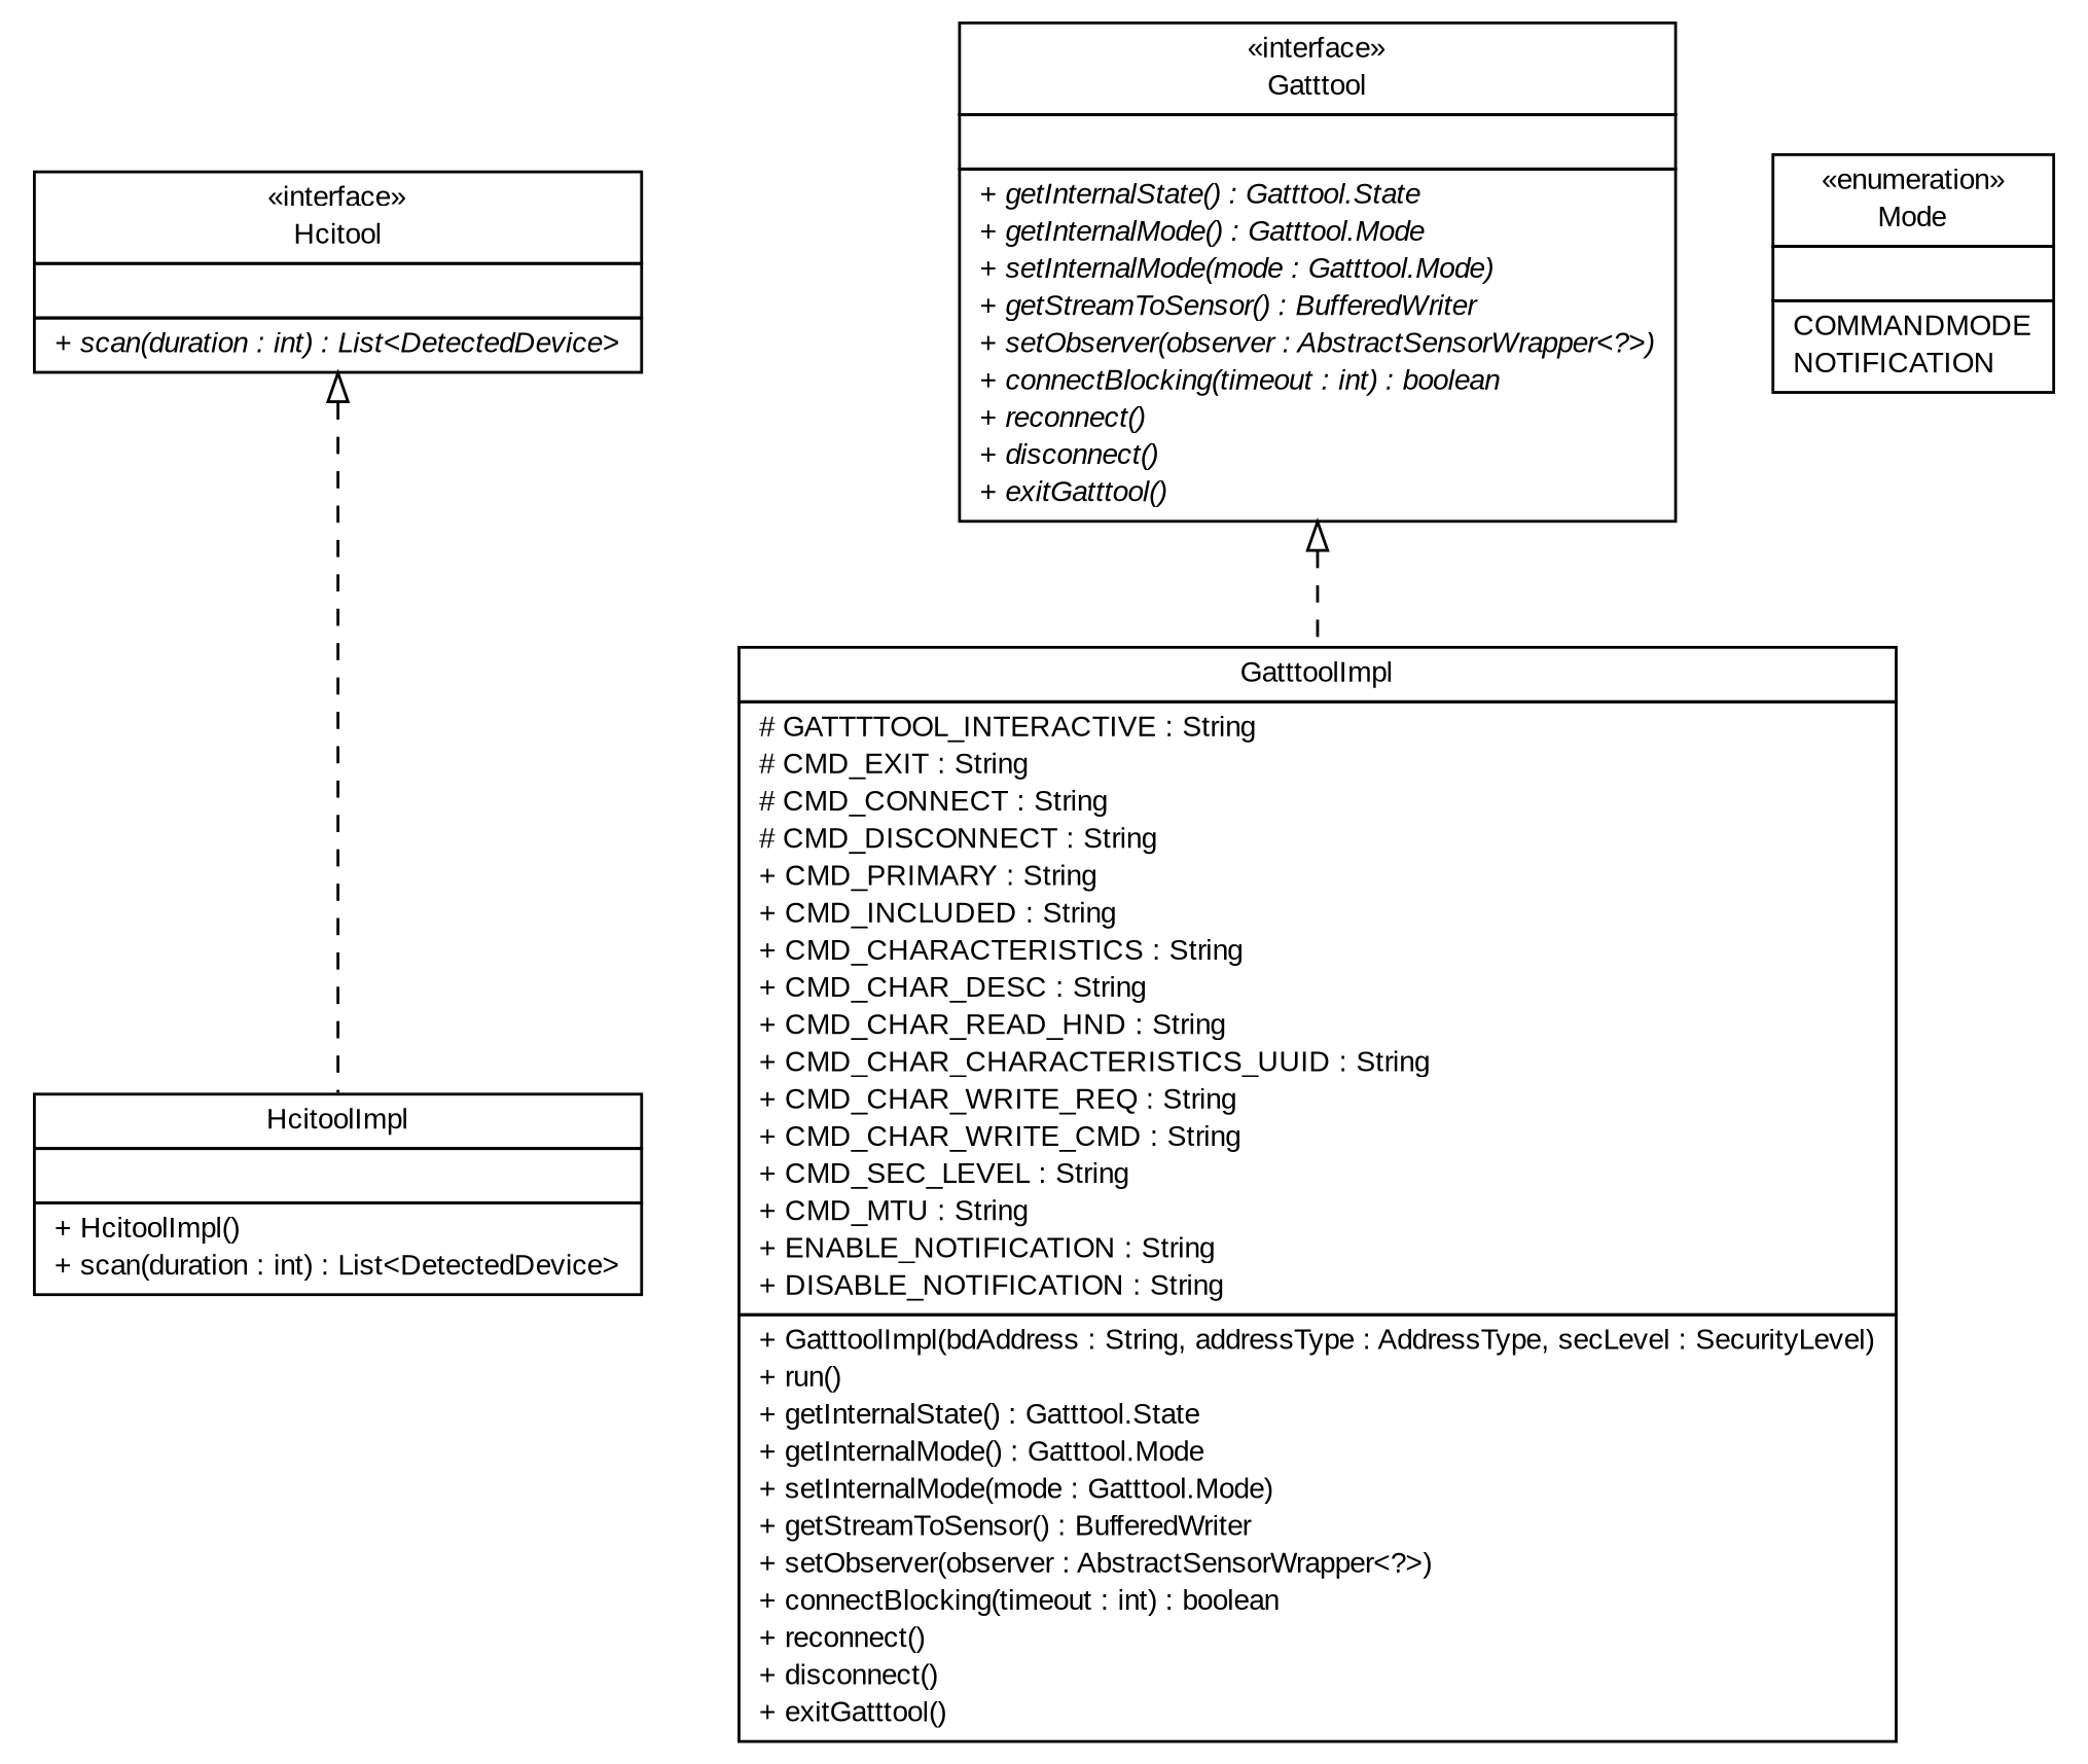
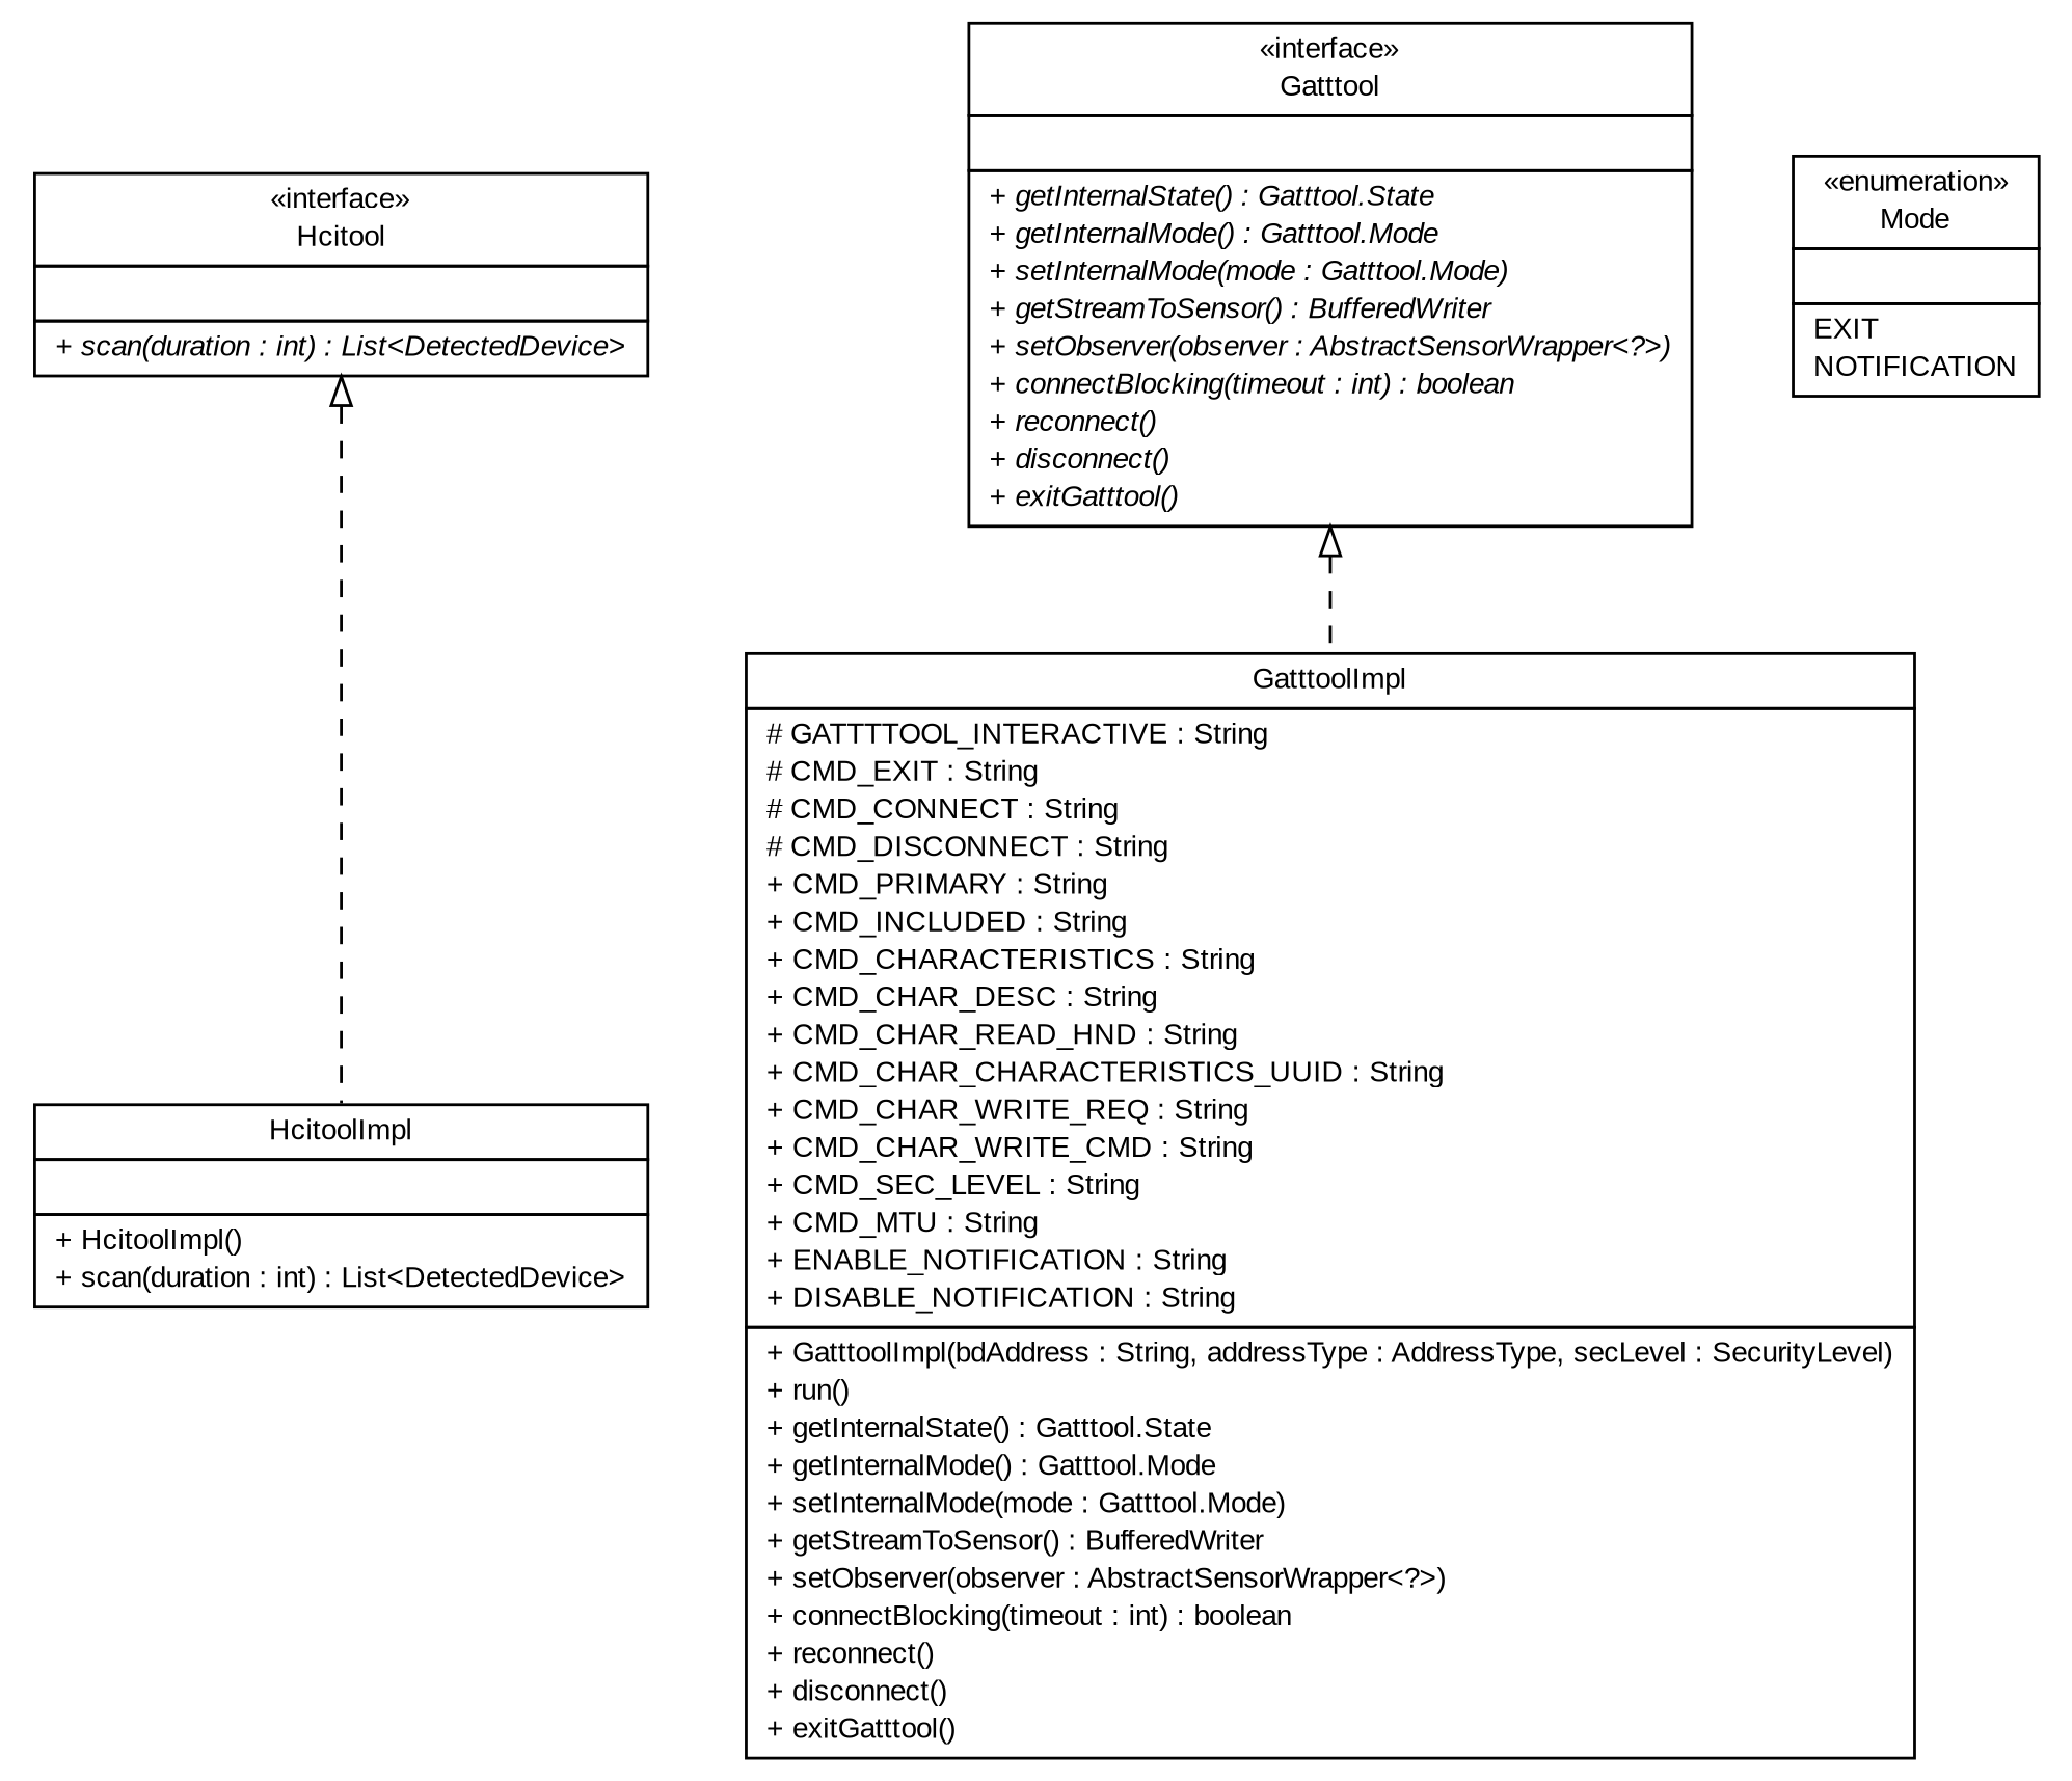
  digraph {
    nodesep=0.25
    ranksep=0.5
    node [fontcolor=black fontname=arial fontsize=10.0 shape=plaintext]
    edge [arrowtail=empty dir=back fontname=arial fontsize=10 headport=p labelfontname=arial labelfontsize=10 style=dashed tailport=p]
    n1 [label=<<table title="de.fhg.fit.biomos.sensorplatform.tools.HcitoolImpl" border="0" cellborder="1" cellspacing="0" cellpadding="2" port="p" href="./HcitoolImpl.html"> 		<tr><td><table border="0" cellspacing="0" cellpadding="1"> <tr><td align="center" balign="center"> HcitoolImpl </td></tr> 		</table></td></tr> 		<tr><td><table border="0" cellspacing="0" cellpadding="1"> <tr><td align="left" balign="left">  </td></tr> 		</table></td></tr> 		<tr><td><table border="0" cellspacing="0" cellpadding="1"> <tr><td align="left" balign="left"> + HcitoolImpl() </td></tr> <tr><td align="left" balign="left"> + scan(duration : int) : List&lt;DetectedDevice&gt; </td></tr> 		</table></td></tr> 		</table>>]
    n2 [label=<<table title="de.fhg.fit.biomos.sensorplatform.tools.Hcitool" border="0" cellborder="1" cellspacing="0" cellpadding="2" port="p" href="./Hcitool.html"> 		<tr><td><table border="0" cellspacing="0" cellpadding="1"> <tr><td align="center" balign="center"> &#171;interface&#187; </td></tr> <tr><td align="center" balign="center"> Hcitool </td></tr> 		</table></td></tr> 		<tr><td><table border="0" cellspacing="0" cellpadding="1"> <tr><td align="left" balign="left">  </td></tr> 		</table></td></tr> 		<tr><td><table border="0" cellspacing="0" cellpadding="1"> <tr><td align="left" balign="left"><font face="arial italic" point-size="10.0"> + scan(duration : int) : List&lt;DetectedDevice&gt; </font></td></tr> 		</table></td></tr> 		</table>>]
    n3 [label=<<table title="de.fhg.fit.biomos.sensorplatform.tools.GatttoolImpl" border="0" cellborder="1" cellspacing="0" cellpadding="2" port="p" href="./GatttoolImpl.html"> 		<tr><td><table border="0" cellspacing="0" cellpadding="1"> <tr><td align="center" balign="center"> GatttoolImpl </td></tr> 		</table></td></tr> 		<tr><td><table border="0" cellspacing="0" cellpadding="1"> <tr><td align="left" balign="left"> # GATTTTOOL_INTERACTIVE : String </td></tr> <tr><td align="left" balign="left"> # CMD_EXIT : String </td></tr> <tr><td align="left" balign="left"> # CMD_CONNECT : String </td></tr> <tr><td align="left" balign="left"> # CMD_DISCONNECT : String </td></tr> <tr><td align="left" balign="left"> + CMD_PRIMARY : String </td></tr> <tr><td align="left" balign="left"> + CMD_INCLUDED : String </td></tr> <tr><td align="left" balign="left"> + CMD_CHARACTERISTICS : String </td></tr> <tr><td align="left" balign="left"> + CMD_CHAR_DESC : String </td></tr> <tr><td align="left" balign="left"> + CMD_CHAR_READ_HND : String </td></tr> <tr><td align="left" balign="left"> + CMD_CHAR_CHARACTERISTICS_UUID : String </td></tr> <tr><td align="left" balign="left"> + CMD_CHAR_WRITE_REQ : String </td></tr> <tr><td align="left" balign="left"> + CMD_CHAR_WRITE_CMD : String </td></tr> <tr><td align="left" balign="left"> + CMD_SEC_LEVEL : String </td></tr> <tr><td align="left" balign="left"> + CMD_MTU : String </td></tr> <tr><td align="left" balign="left"> + ENABLE_NOTIFICATION : String </td></tr> <tr><td align="left" balign="left"> + DISABLE_NOTIFICATION : String </td></tr> 		</table></td></tr> 		<tr><td><table border="0" cellspacing="0" cellpadding="1"> <tr><td align="left" balign="left"> + GatttoolImpl(bdAddress : String, addressType : AddressType, secLevel : SecurityLevel) </td></tr> <tr><td align="left" balign="left"> + run() </td></tr> <tr><td align="left" balign="left"> + getInternalState() : Gatttool.State </td></tr> <tr><td align="left" balign="left"> + getInternalMode() : Gatttool.Mode </td></tr> <tr><td align="left" balign="left"> + setInternalMode(mode : Gatttool.Mode) </td></tr> <tr><td align="left" balign="left"> + getStreamToSensor() : BufferedWriter </td></tr> <tr><td align="left" balign="left"> + setObserver(observer : AbstractSensorWrapper&lt;?&gt;) </td></tr> <tr><td align="left" balign="left"> + connectBlocking(timeout : int) : boolean </td></tr> <tr><td align="left" balign="left"> + reconnect() </td></tr> <tr><td align="left" balign="left"> + disconnect() </td></tr> <tr><td align="left" balign="left"> + exitGatttool() </td></tr> 		</table></td></tr> 		</table>>]
    n4 [label=<<table title="de.fhg.fit.biomos.sensorplatform.tools.Gatttool" border="0" cellborder="1" cellspacing="0" cellpadding="2" port="p" href="./Gatttool.html"> 		<tr><td><table border="0" cellspacing="0" cellpadding="1"> <tr><td align="center" balign="center"> &#171;interface&#187; </td></tr> <tr><td align="center" balign="center"> Gatttool </td></tr> 		</table></td></tr> 		<tr><td><table border="0" cellspacing="0" cellpadding="1"> <tr><td align="left" balign="left">  </td></tr> 		</table></td></tr> 		<tr><td><table border="0" cellspacing="0" cellpadding="1"> <tr><td align="left" balign="left"><font face="arial italic" point-size="10.0"> + getInternalState() : Gatttool.State </font></td></tr> <tr><td align="left" balign="left"><font face="arial italic" point-size="10.0"> + getInternalMode() : Gatttool.Mode </font></td></tr> <tr><td align="left" balign="left"><font face="arial italic" point-size="10.0"> + setInternalMode(mode : Gatttool.Mode) </font></td></tr> <tr><td align="left" balign="left"><font face="arial italic" point-size="10.0"> + getStreamToSensor() : BufferedWriter </font></td></tr> <tr><td align="left" balign="left"><font face="arial italic" point-size="10.0"> + setObserver(observer : AbstractSensorWrapper&lt;?&gt;) </font></td></tr> <tr><td align="left" balign="left"><font face="arial italic" point-size="10.0"> + connectBlocking(timeout : int) : boolean </font></td></tr> <tr><td align="left" balign="left"><font face="arial italic" point-size="10.0"> + reconnect() </font></td></tr> <tr><td align="left" balign="left"><font face="arial italic" point-size="10.0"> + disconnect() </font></td></tr> <tr><td align="left" balign="left"><font face="arial italic" point-size="10.0"> + exitGatttool() </font></td></tr> 		</table></td></tr> 		</table>>]
-   n5 [label=<<table title="de.fhg.fit.biomos.sensorplatform.tools.Gatttool.Mode" border="0" cellborder="1" cellspacing="0" cellpadding="2" port="p" href="./Gatttool.Mode.html"> 		<tr><td><table border="0" cellspacing="0" cellpadding="1"> <tr><td align="center" balign="center"> &#171;enumeration&#187; </td></tr> <tr><td align="center" balign="center"> Mode </td></tr> 		</table></td></tr> 		<tr><td><table border="0" cellspacing="0" cellpadding="1"> <tr><td align="left" balign="left">  </td></tr> 		</table></td></tr> 		<tr><td><table border="0" cellspacing="0" cellpadding="1"> <tr><td align="left" balign="left"> COMMANDMODE </td></tr> <tr><td align="left" balign="left"> NOTIFICATION </td></tr> 		</table></td></tr> 		</table>>]
+   n5 [label=<<table title="de.fhg.fit.biomos.sensorplatform.tools.Gatttool.Mode" border="0" cellborder="1" cellspacing="0" cellpadding="2" port="p" href="./Gatttool.Mode.html"> 		<tr><td><table border="0" cellspacing="0" cellpadding="1"> <tr><td align="center" balign="center"> &#171;enumeration&#187; </td></tr> <tr><td align="center" balign="center"> Mode </td></tr> 		</table></td></tr> 		<tr><td><table border="0" cellspacing="0" cellpadding="1"> <tr><td align="left" balign="left">  </td></tr> 		</table></td></tr> 		<tr><td><table border="0" cellspacing="0" cellpadding="1"> <tr><td align="left" balign="left"> EXIT </td></tr> <tr><td align="left" balign="left"> NOTIFICATION </td></tr> 		</table></td></tr> 		</table>>]
    n2 -> n1
    n4 -> n3
  }
